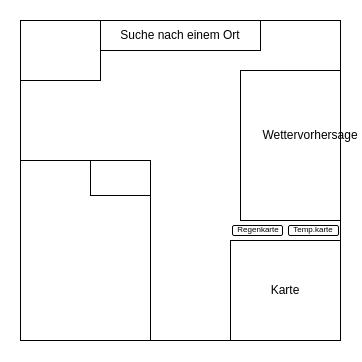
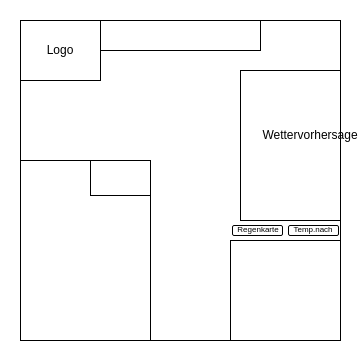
  <mxCell id="0" />
  <mxCell id="1" parent="0" />
  <mxCell id="2" value="" style="whiteSpace=wrap;html=1;aspect=fixed;" vertex="1" parent="1"><mxGeometry x="20" y="20" width="320" height="320" as="geometry" /></mxCell>
  <mxCell id="3" value="" style="rounded=0;whiteSpace=wrap;html=1;" vertex="1" parent="1"><mxGeometry x="20" y="20" width="80" height="60" as="geometry" /></mxCell>
  <mxCell id="4" value="" style="rounded=0;whiteSpace=wrap;html=1;" vertex="1" parent="1"><mxGeometry x="100" y="20" width="160" height="30" as="geometry" /></mxCell>
- <mxCell id="5" value="Suche nach einem Ort" style="text;html=1;strokeColor=none;fillColor=none;align=center;verticalAlign=middle;whiteSpace=wrap;rounded=0;" vertex="1" parent="1"><mxGeometry x="100" y="20" width="160" height="30" as="geometry" /></mxCell>
  <mxCell id="6" value="" style="rounded=0;whiteSpace=wrap;html=1;" vertex="1" parent="1"><mxGeometry x="230" y="240" width="110" height="100" as="geometry" /></mxCell>
  <mxCell id="7" value="" style="rounded=0;whiteSpace=wrap;html=1;" vertex="1" parent="1"><mxGeometry x="20" y="160" width="130" height="180" as="geometry" /></mxCell>
  <mxCell id="8" value="" style="rounded=0;whiteSpace=wrap;html=1;" vertex="1" parent="1"><mxGeometry x="240" y="70" width="100" height="150" as="geometry" /></mxCell>
  <mxCell id="9" value="" style="rounded=1;whiteSpace=wrap;html=1;" vertex="1" parent="1"><mxGeometry x="232" y="225" width="50" height="10" as="geometry" /></mxCell>
  <mxCell id="10" value="" style="rounded=1;whiteSpace=wrap;html=1;" vertex="1" parent="1"><mxGeometry x="288" y="225" width="50" height="10" as="geometry" /></mxCell>
  <mxCell id="11" value="Wettervorhersage" style="text;html=1;strokeColor=none;fillColor=none;align=center;verticalAlign=middle;whiteSpace=wrap;rounded=0;" vertex="1" parent="1"><mxGeometry x="290" y="112.5" width="40" height="45" as="geometry" /></mxCell>
  <mxCell id="12" value="&lt;font style=&quot;font-size: 8px&quot;&gt;Regenkarte&lt;/font&gt;" style="text;html=1;strokeColor=none;fillColor=none;align=center;verticalAlign=middle;whiteSpace=wrap;rounded=0;" vertex="1" parent="1"><mxGeometry x="238" y="218" width="40" height="20" as="geometry" /></mxCell>
- <mxCell id="13" value="&lt;font style=&quot;font-size: 8px&quot;&gt;Temp.karte&lt;/font&gt;" style="text;html=1;strokeColor=none;fillColor=none;align=center;verticalAlign=middle;whiteSpace=wrap;rounded=0;" vertex="1" parent="1"><mxGeometry x="293" y="218" width="40" height="20" as="geometry" /></mxCell>
- <mxCell id="14" value="Karte" style="text;html=1;strokeColor=none;fillColor=none;align=center;verticalAlign=middle;whiteSpace=wrap;rounded=0;" vertex="1" parent="1"><mxGeometry x="265" y="280" width="40" height="20" as="geometry" /></mxCell>
+ <mxCell id="13" value="&lt;font style=&quot;font-size: 8px&quot;&gt;Temp.nach&lt;/font&gt;" style="text;html=1;strokeColor=none;fillColor=none;align=center;verticalAlign=middle;whiteSpace=wrap;rounded=0;" vertex="1" parent="1"><mxGeometry x="293" y="218" width="40" height="20" as="geometry" /></mxCell>
  <mxCell id="15" value="" style="rounded=0;whiteSpace=wrap;html=1;" vertex="1" parent="1"><mxGeometry x="90" y="160" width="60" height="35" as="geometry" /></mxCell>
+ <mxCell id="16" value="Logo" style="text;html=1;strokeColor=none;fillColor=none;align=center;verticalAlign=middle;whiteSpace=wrap;rounded=0;" vertex="1" parent="1"><mxGeometry x="40" y="40" width="40" height="20" as="geometry" /></mxCell>
